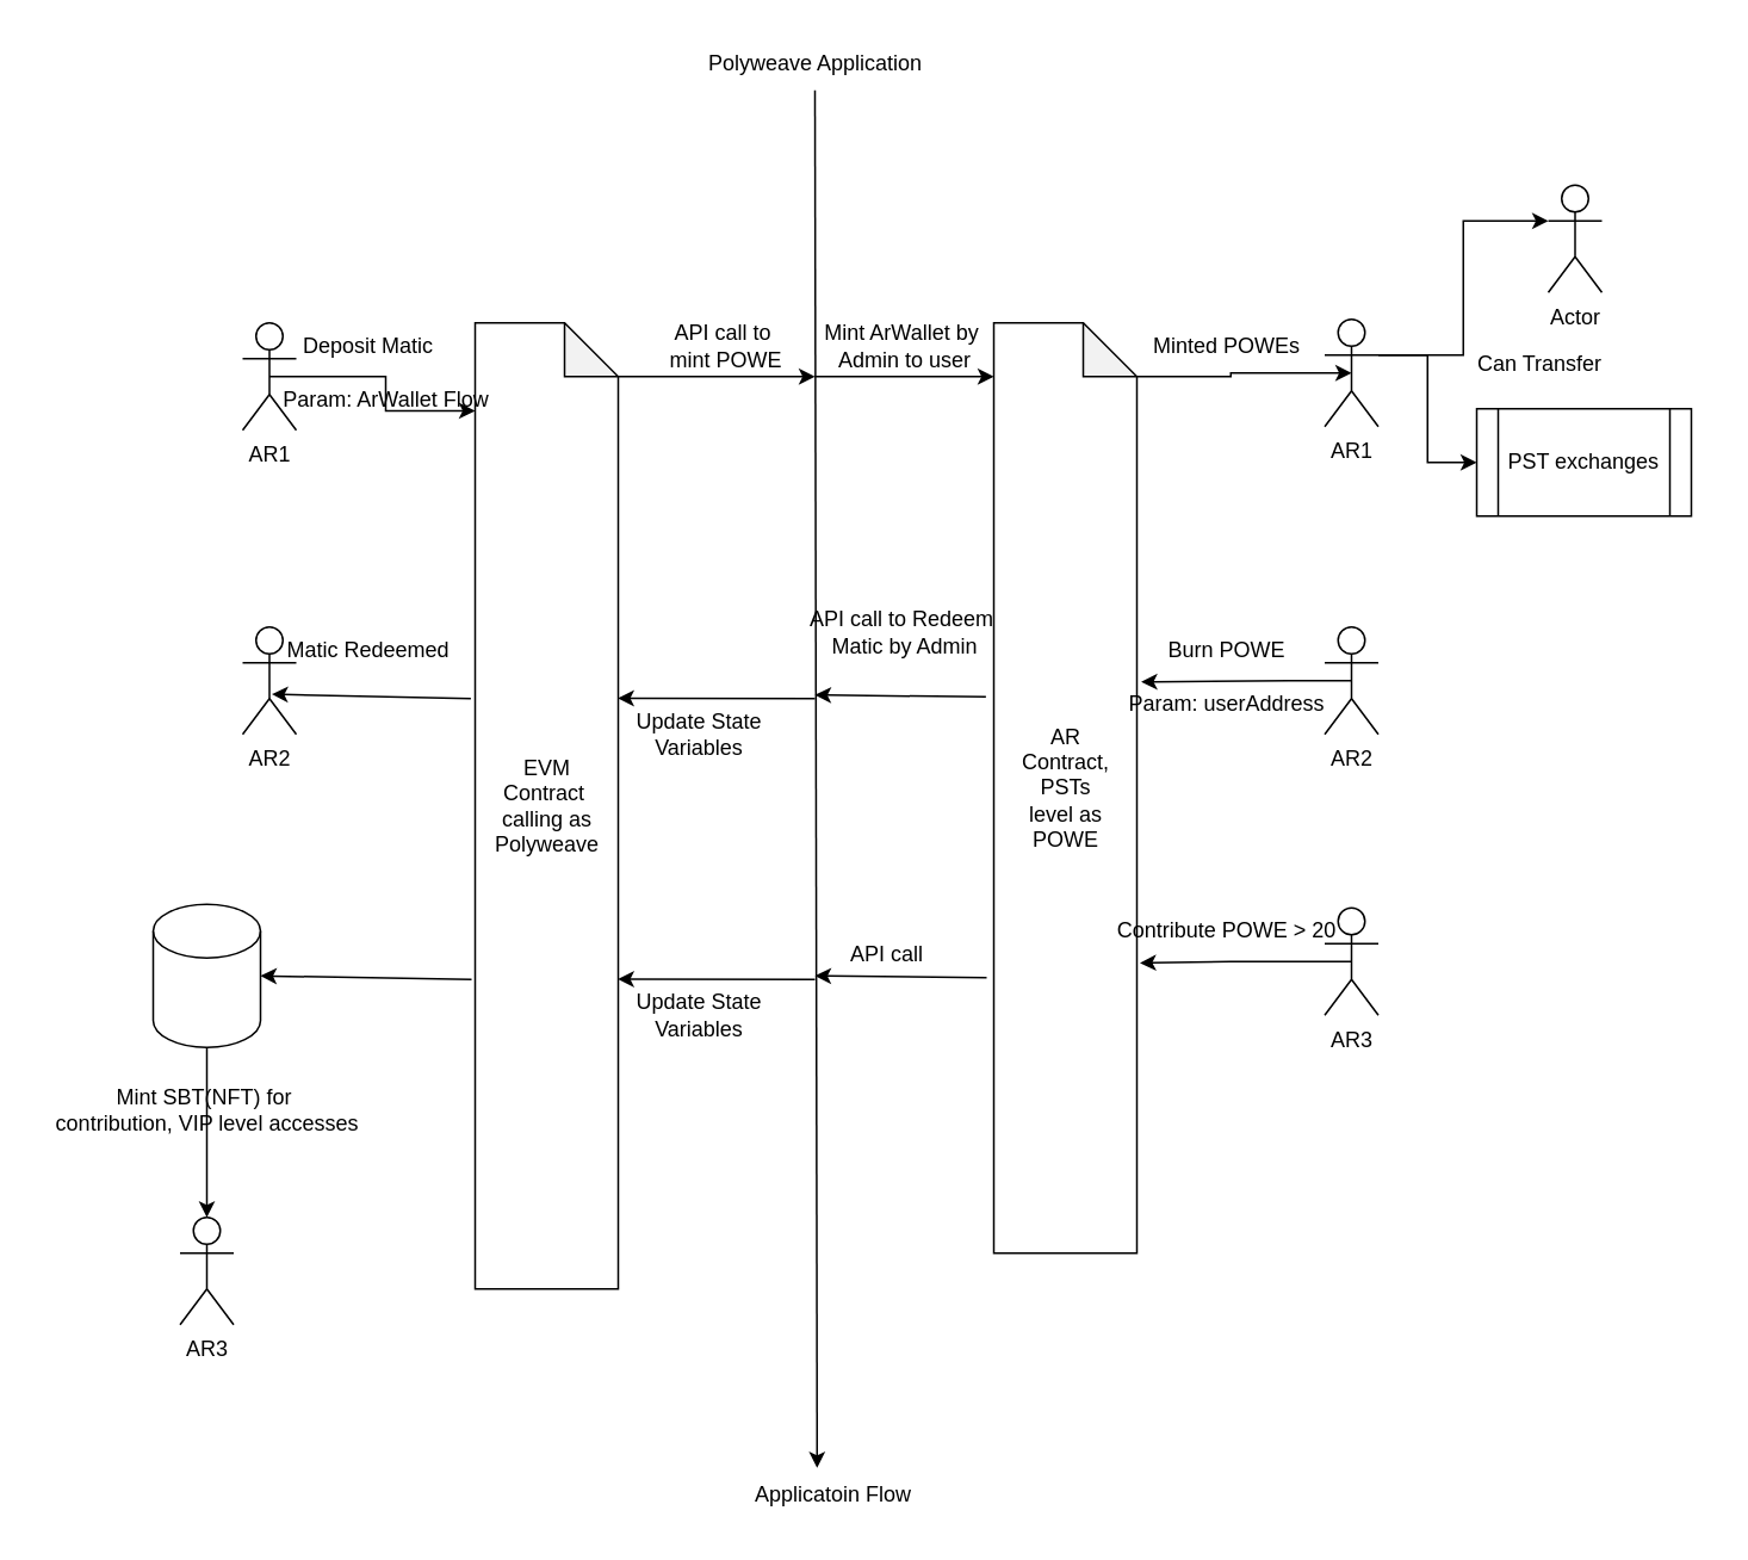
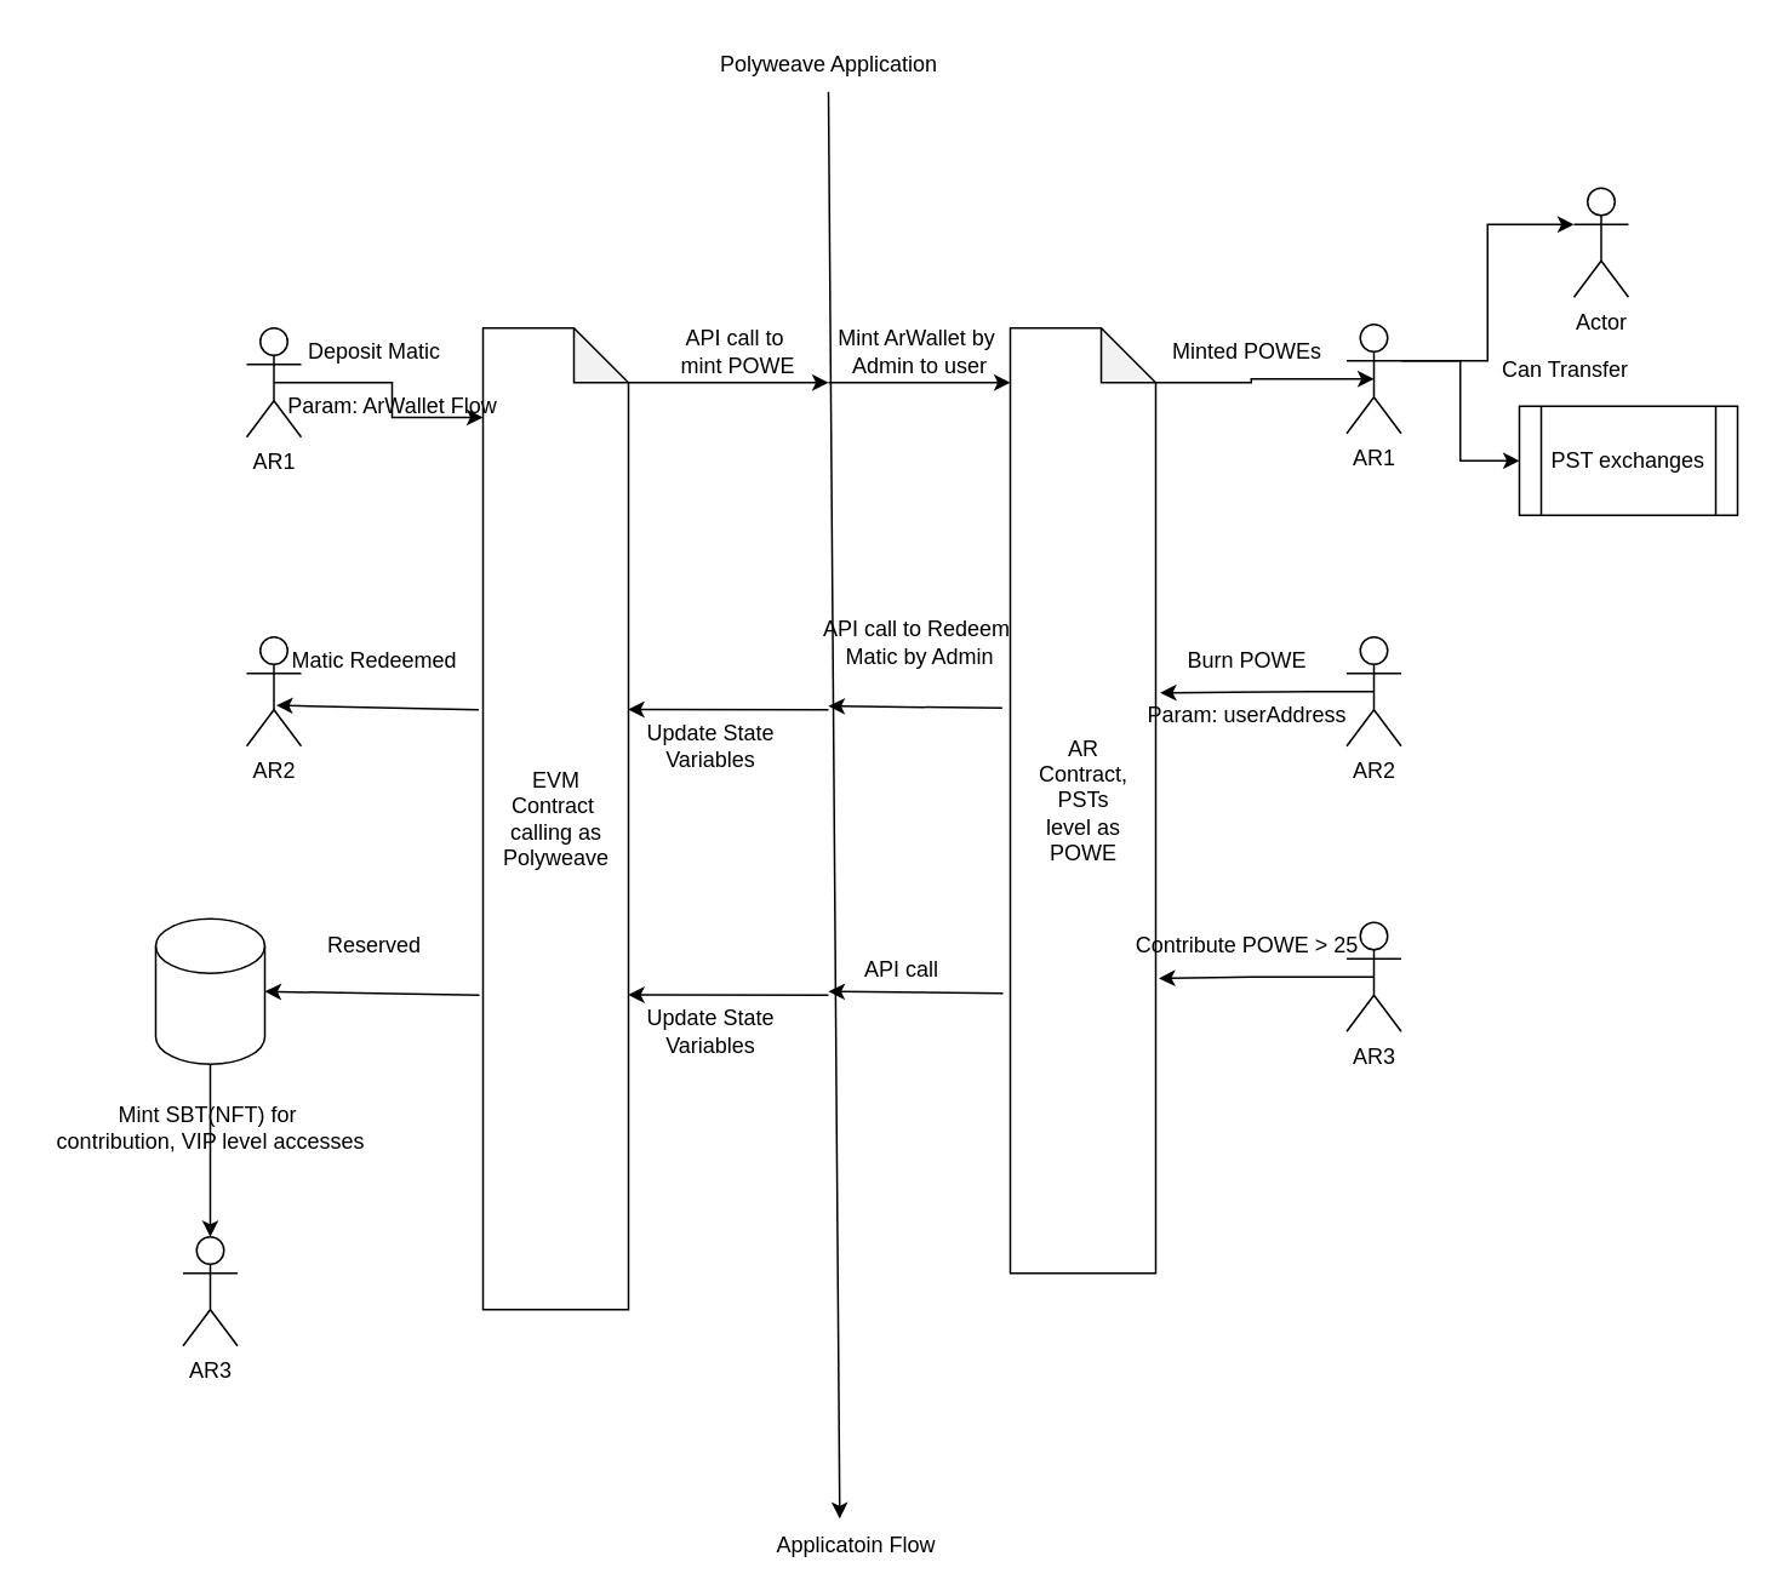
  <mxCell id="0" />
  <mxCell id="1" parent="0" />
  <mxCell id="2" value="" style="shape=note;whiteSpace=wrap;html=1;backgroundOutline=1;darkOpacity=0.05;" vertex="1" parent="1"><mxGeometry x="555" y="180" width="80" height="520" as="geometry" /></mxCell>
  <mxCell id="3" style="edgeStyle=orthogonalEdgeStyle;rounded=0;orthogonalLoop=1;jettySize=auto;html=1;exitX=0;exitY=0;exitDx=80;exitDy=30;exitPerimeter=0;" edge="1" parent="1" source="4"><mxGeometry relative="1" as="geometry"><mxPoint x="455" y="210" as="targetPoint" /></mxGeometry></mxCell>
  <mxCell id="4" value="" style="shape=note;whiteSpace=wrap;html=1;backgroundOutline=1;darkOpacity=0.05;" vertex="1" parent="1"><mxGeometry x="265" y="180" width="80" height="540" as="geometry" /></mxCell>
  <mxCell id="5" value="&lt;span style=&quot;text-wrap: wrap;&quot;&gt;EVM Contract&amp;nbsp;&lt;/span&gt;&lt;div&gt;&lt;span style=&quot;text-wrap: wrap;&quot;&gt;calling as Polyweave&lt;/span&gt;&lt;/div&gt;" style="text;html=1;align=center;verticalAlign=middle;resizable=0;points=[];autosize=1;strokeColor=none;fillColor=none;" vertex="1" parent="1"><mxGeometry x="240" y="430" width="130" height="40" as="geometry" /></mxCell>
  <mxCell id="6" value="&lt;span style=&quot;text-wrap: wrap;&quot;&gt;AR Contract, PSTs level as POWE&lt;/span&gt;" style="text;html=1;align=center;verticalAlign=middle;resizable=0;points=[];autosize=1;strokeColor=none;fillColor=none;" vertex="1" parent="1"><mxGeometry x="490" y="425" width="210" height="30" as="geometry" /></mxCell>
  <mxCell id="7" value="" style="endArrow=classic;html=1;rounded=0;entryX=0.42;entryY=0;entryDx=0;entryDy=0;entryPerimeter=0;" edge="1" parent="1" target="48"><mxGeometry width="50" height="50" relative="1" as="geometry"><mxPoint x="455" y="50" as="sourcePoint" /><mxPoint x="456.23" y="728.44" as="targetPoint" /></mxGeometry></mxCell>
  <mxCell id="8" value="Polyweave Application" style="text;html=1;align=center;verticalAlign=middle;resizable=0;points=[];autosize=1;strokeColor=none;fillColor=none;" vertex="1" parent="1"><mxGeometry x="385" y="20" width="140" height="30" as="geometry" /></mxCell>
  <mxCell id="9" value="AR1" style="shape=umlActor;verticalLabelPosition=bottom;verticalAlign=top;html=1;outlineConnect=0;" vertex="1" parent="1"><mxGeometry x="135" y="180" width="30" height="60" as="geometry" /></mxCell>
  <mxCell id="10" style="edgeStyle=orthogonalEdgeStyle;rounded=0;orthogonalLoop=1;jettySize=auto;html=1;exitX=1;exitY=0.333;exitDx=0;exitDy=0;exitPerimeter=0;entryX=0;entryY=0.5;entryDx=0;entryDy=0;" edge="1" parent="1" source="11" target="23"><mxGeometry relative="1" as="geometry" /></mxCell>
  <mxCell id="11" value="AR1" style="shape=umlActor;verticalLabelPosition=bottom;verticalAlign=top;html=1;outlineConnect=0;" vertex="1" parent="1"><mxGeometry x="740" y="178" width="30" height="60" as="geometry" /></mxCell>
  <mxCell id="12" style="edgeStyle=orthogonalEdgeStyle;rounded=0;orthogonalLoop=1;jettySize=auto;html=1;exitX=0.5;exitY=0.5;exitDx=0;exitDy=0;exitPerimeter=0;entryX=0;entryY=0.091;entryDx=0;entryDy=0;entryPerimeter=0;" edge="1" parent="1" source="9" target="4"><mxGeometry relative="1" as="geometry" /></mxCell>
  <mxCell id="13" value="Deposit Matic" style="text;html=1;align=center;verticalAlign=middle;resizable=0;points=[];autosize=1;strokeColor=none;fillColor=none;" vertex="1" parent="1"><mxGeometry x="155" y="178" width="100" height="30" as="geometry" /></mxCell>
  <mxCell id="14" value="API call to&amp;nbsp;&lt;div&gt;mint POWE&lt;/div&gt;" style="text;html=1;align=center;verticalAlign=middle;resizable=0;points=[];autosize=1;strokeColor=none;fillColor=none;" vertex="1" parent="1"><mxGeometry x="360" y="173" width="90" height="40" as="geometry" /></mxCell>
  <mxCell id="15" value="Param: ArWallet Flow" style="text;html=1;align=center;verticalAlign=middle;resizable=0;points=[];autosize=1;strokeColor=none;fillColor=none;" vertex="1" parent="1"><mxGeometry x="135" y="208" width="160" height="30" as="geometry" /></mxCell>
  <mxCell id="16" value="" style="endArrow=classic;html=1;rounded=0;" edge="1" parent="1"><mxGeometry width="50" height="50" relative="1" as="geometry"><mxPoint x="455" y="210" as="sourcePoint" /><mxPoint x="555" y="210" as="targetPoint" /></mxGeometry></mxCell>
  <mxCell id="17" value="Mint ArWallet by&amp;nbsp;&lt;div&gt;Admin to user&lt;/div&gt;" style="text;html=1;align=center;verticalAlign=middle;resizable=0;points=[];autosize=1;strokeColor=none;fillColor=none;" vertex="1" parent="1"><mxGeometry x="450" y="173" width="110" height="40" as="geometry" /></mxCell>
  <mxCell id="18" style="edgeStyle=orthogonalEdgeStyle;rounded=0;orthogonalLoop=1;jettySize=auto;html=1;exitX=0;exitY=0;exitDx=80;exitDy=30;exitPerimeter=0;entryX=0.5;entryY=0.5;entryDx=0;entryDy=0;entryPerimeter=0;" edge="1" parent="1" source="2" target="11"><mxGeometry relative="1" as="geometry" /></mxCell>
  <mxCell id="19" value="Minted POWEs" style="text;html=1;align=center;verticalAlign=middle;resizable=0;points=[];autosize=1;strokeColor=none;fillColor=none;" vertex="1" parent="1"><mxGeometry x="630" y="178" width="110" height="30" as="geometry" /></mxCell>
  <mxCell id="20" value="Actor" style="shape=umlActor;verticalLabelPosition=bottom;verticalAlign=top;html=1;outlineConnect=0;" vertex="1" parent="1"><mxGeometry x="865" y="103" width="30" height="60" as="geometry" /></mxCell>
  <mxCell id="21" style="edgeStyle=orthogonalEdgeStyle;rounded=0;orthogonalLoop=1;jettySize=auto;html=1;exitX=1;exitY=0.333;exitDx=0;exitDy=0;exitPerimeter=0;entryX=0;entryY=0.333;entryDx=0;entryDy=0;entryPerimeter=0;" edge="1" parent="1" source="11" target="20"><mxGeometry relative="1" as="geometry" /></mxCell>
  <mxCell id="22" value="Can Transfer" style="text;html=1;align=center;verticalAlign=middle;resizable=0;points=[];autosize=1;strokeColor=none;fillColor=none;" vertex="1" parent="1"><mxGeometry x="815" y="188" width="90" height="30" as="geometry" /></mxCell>
- <mxCell id="23" value="PST exchanges" style="shape=process;whiteSpace=wrap;html=1;backgroundOutline=1;" vertex="1" parent="1"><mxGeometry x="825" y="228" width="120" height="60" as="geometry" /></mxCell>
+ <mxCell id="23" value="PST exchanges" style="shape=process;whiteSpace=wrap;html=1;backgroundOutline=1;" vertex="1" parent="1"><mxGeometry x="835" y="223" width="120" height="60" as="geometry" /></mxCell>
  <mxCell id="24" value="AR2" style="shape=umlActor;verticalLabelPosition=bottom;verticalAlign=top;html=1;outlineConnect=0;" vertex="1" parent="1"><mxGeometry x="740" y="350" width="30" height="60" as="geometry" /></mxCell>
  <mxCell id="25" style="edgeStyle=orthogonalEdgeStyle;rounded=0;orthogonalLoop=1;jettySize=auto;html=1;exitX=0.5;exitY=0.5;exitDx=0;exitDy=0;exitPerimeter=0;entryX=-0.029;entryY=1.09;entryDx=0;entryDy=0;entryPerimeter=0;" edge="1" parent="1" source="24" target="26"><mxGeometry relative="1" as="geometry" /></mxCell>
  <mxCell id="26" value="Burn POWE" style="text;html=1;align=center;verticalAlign=middle;resizable=0;points=[];autosize=1;strokeColor=none;fillColor=none;" vertex="1" parent="1"><mxGeometry x="640" y="348" width="90" height="30" as="geometry" /></mxCell>
  <mxCell id="27" value="" style="endArrow=classic;html=1;rounded=0;exitX=-0.055;exitY=0.402;exitDx=0;exitDy=0;exitPerimeter=0;" edge="1" parent="1" source="2"><mxGeometry width="50" height="50" relative="1" as="geometry"><mxPoint x="655" y="330" as="sourcePoint" /><mxPoint x="455" y="388" as="targetPoint" /></mxGeometry></mxCell>
  <mxCell id="28" value="API call to Redeem&amp;nbsp;&lt;div&gt;Matic by Admin&lt;/div&gt;" style="text;html=1;align=center;verticalAlign=middle;resizable=0;points=[];autosize=1;strokeColor=none;fillColor=none;" vertex="1" parent="1"><mxGeometry x="440" y="333" width="130" height="40" as="geometry" /></mxCell>
  <mxCell id="29" value="" style="endArrow=classic;html=1;rounded=0;entryX=-0.002;entryY=-0.004;entryDx=0;entryDy=0;entryPerimeter=0;" edge="1" parent="1" target="30"><mxGeometry width="50" height="50" relative="1" as="geometry"><mxPoint x="455" y="390" as="sourcePoint" /><mxPoint x="705" y="280" as="targetPoint" /></mxGeometry></mxCell>
  <mxCell id="30" value="Update State&lt;div&gt;Variables&lt;/div&gt;" style="text;html=1;align=center;verticalAlign=middle;resizable=0;points=[];autosize=1;strokeColor=none;fillColor=none;" vertex="1" parent="1"><mxGeometry x="345" y="390" width="90" height="40" as="geometry" /></mxCell>
  <mxCell id="31" value="AR2" style="shape=umlActor;verticalLabelPosition=bottom;verticalAlign=top;html=1;outlineConnect=0;" vertex="1" parent="1"><mxGeometry x="135" y="350" width="30" height="60" as="geometry" /></mxCell>
  <mxCell id="32" value="" style="endArrow=classic;html=1;rounded=0;exitX=-0.03;exitY=0.389;exitDx=0;exitDy=0;exitPerimeter=0;entryX=0.544;entryY=0.626;entryDx=0;entryDy=0;entryPerimeter=0;" edge="1" parent="1" source="4" target="31"><mxGeometry width="50" height="50" relative="1" as="geometry"><mxPoint x="655" y="330" as="sourcePoint" /><mxPoint x="705" y="280" as="targetPoint" /></mxGeometry></mxCell>
  <mxCell id="33" value="Matic Redeemed" style="text;html=1;align=center;verticalAlign=middle;resizable=0;points=[];autosize=1;strokeColor=none;fillColor=none;" vertex="1" parent="1"><mxGeometry x="150" y="348" width="110" height="30" as="geometry" /></mxCell>
  <mxCell id="34" value="AR3" style="shape=umlActor;verticalLabelPosition=bottom;verticalAlign=top;html=1;outlineConnect=0;" vertex="1" parent="1"><mxGeometry x="740" y="507" width="30" height="60" as="geometry" /></mxCell>
- <mxCell id="35" value="Contribute POWE &amp;gt; 20" style="text;html=1;align=center;verticalAlign=middle;resizable=0;points=[];autosize=1;strokeColor=none;fillColor=none;" vertex="1" parent="1"><mxGeometry x="610" y="505" width="150" height="30" as="geometry" /></mxCell>
+ <mxCell id="35" value="Contribute POWE &amp;gt; 25" style="text;html=1;align=center;verticalAlign=middle;resizable=0;points=[];autosize=1;strokeColor=none;fillColor=none;" vertex="1" parent="1"><mxGeometry x="610" y="505" width="150" height="30" as="geometry" /></mxCell>
  <mxCell id="36" value="" style="endArrow=classic;html=1;rounded=0;exitX=-0.055;exitY=0.402;exitDx=0;exitDy=0;exitPerimeter=0;" edge="1" parent="1"><mxGeometry width="50" height="50" relative="1" as="geometry"><mxPoint x="551" y="546" as="sourcePoint" /><mxPoint x="455" y="545" as="targetPoint" /></mxGeometry></mxCell>
  <mxCell id="37" value="" style="endArrow=classic;html=1;rounded=0;entryX=-0.002;entryY=-0.004;entryDx=0;entryDy=0;entryPerimeter=0;" edge="1" parent="1" target="38"><mxGeometry width="50" height="50" relative="1" as="geometry"><mxPoint x="455" y="547" as="sourcePoint" /><mxPoint x="705" y="437" as="targetPoint" /></mxGeometry></mxCell>
  <mxCell id="38" value="Update State&lt;div&gt;Variables&lt;/div&gt;" style="text;html=1;align=center;verticalAlign=middle;resizable=0;points=[];autosize=1;strokeColor=none;fillColor=none;" vertex="1" parent="1"><mxGeometry x="345" y="547" width="90" height="40" as="geometry" /></mxCell>
  <mxCell id="39" value="" style="endArrow=classic;html=1;rounded=0;exitX=-0.03;exitY=0.389;exitDx=0;exitDy=0;exitPerimeter=0;entryX=1;entryY=0.5;entryDx=0;entryDy=0;entryPerimeter=0;" edge="1" parent="1" target="44"><mxGeometry width="50" height="50" relative="1" as="geometry"><mxPoint x="263" y="547" as="sourcePoint" /><mxPoint x="151.32" y="544.56" as="targetPoint" /></mxGeometry></mxCell>
+ <mxCell id="40" value="Reserved" style="text;html=1;align=center;verticalAlign=middle;resizable=0;points=[];autosize=1;strokeColor=none;fillColor=none;" vertex="1" parent="1"><mxGeometry x="170" y="505" width="70" height="30" as="geometry" /></mxCell>
  <mxCell id="41" style="edgeStyle=orthogonalEdgeStyle;rounded=0;orthogonalLoop=1;jettySize=auto;html=1;exitX=0.5;exitY=0.5;exitDx=0;exitDy=0;exitPerimeter=0;entryX=1.021;entryY=0.688;entryDx=0;entryDy=0;entryPerimeter=0;" edge="1" parent="1" source="34" target="2"><mxGeometry relative="1" as="geometry" /></mxCell>
  <mxCell id="42" value="API call" style="text;html=1;align=center;verticalAlign=middle;resizable=0;points=[];autosize=1;strokeColor=none;fillColor=none;" vertex="1" parent="1"><mxGeometry x="465" y="518" width="60" height="30" as="geometry" /></mxCell>
  <mxCell id="43" value="Param: userAddress" style="text;html=1;align=center;verticalAlign=middle;resizable=0;points=[];autosize=1;strokeColor=none;fillColor=none;" vertex="1" parent="1"><mxGeometry x="620" y="378" width="130" height="30" as="geometry" /></mxCell>
  <mxCell id="44" value="" style="shape=cylinder3;whiteSpace=wrap;html=1;boundedLbl=1;backgroundOutline=1;size=15;" vertex="1" parent="1"><mxGeometry x="85" y="505" width="60" height="80" as="geometry" /></mxCell>
  <mxCell id="45" value="AR3" style="shape=umlActor;verticalLabelPosition=bottom;verticalAlign=top;html=1;outlineConnect=0;" vertex="1" parent="1"><mxGeometry x="100" y="680" width="30" height="60" as="geometry" /></mxCell>
  <mxCell id="46" style="edgeStyle=orthogonalEdgeStyle;rounded=0;orthogonalLoop=1;jettySize=auto;html=1;exitX=0.5;exitY=1;exitDx=0;exitDy=0;exitPerimeter=0;entryX=0.5;entryY=0;entryDx=0;entryDy=0;entryPerimeter=0;" edge="1" parent="1" source="44" target="45"><mxGeometry relative="1" as="geometry" /></mxCell>
  <mxCell id="47" value="Mint SBT(NFT) for&amp;nbsp;&lt;div&gt;contribution, VIP level accesses&lt;/div&gt;" style="text;html=1;align=center;verticalAlign=middle;resizable=0;points=[];autosize=1;strokeColor=none;fillColor=none;" vertex="1" parent="1"><mxGeometry x="20" y="600" width="190" height="40" as="geometry" /></mxCell>
- <mxCell id="48" value="Applicatoin Flow" style="text;html=1;align=center;verticalAlign=middle;resizable=0;points=[];autosize=1;strokeColor=none;fillColor=none;" vertex="1" parent="1"><mxGeometry x="410" y="820" width="110" height="30" as="geometry" /></mxCell>
+ <mxCell id="48" value="Applicatoin Flow" style="text;html=1;align=center;verticalAlign=middle;resizable=0;points=[];autosize=1;strokeColor=none;fillColor=none;" vertex="1" parent="1"><mxGeometry x="415" y="835" width="110" height="30" as="geometry" /></mxCell>
